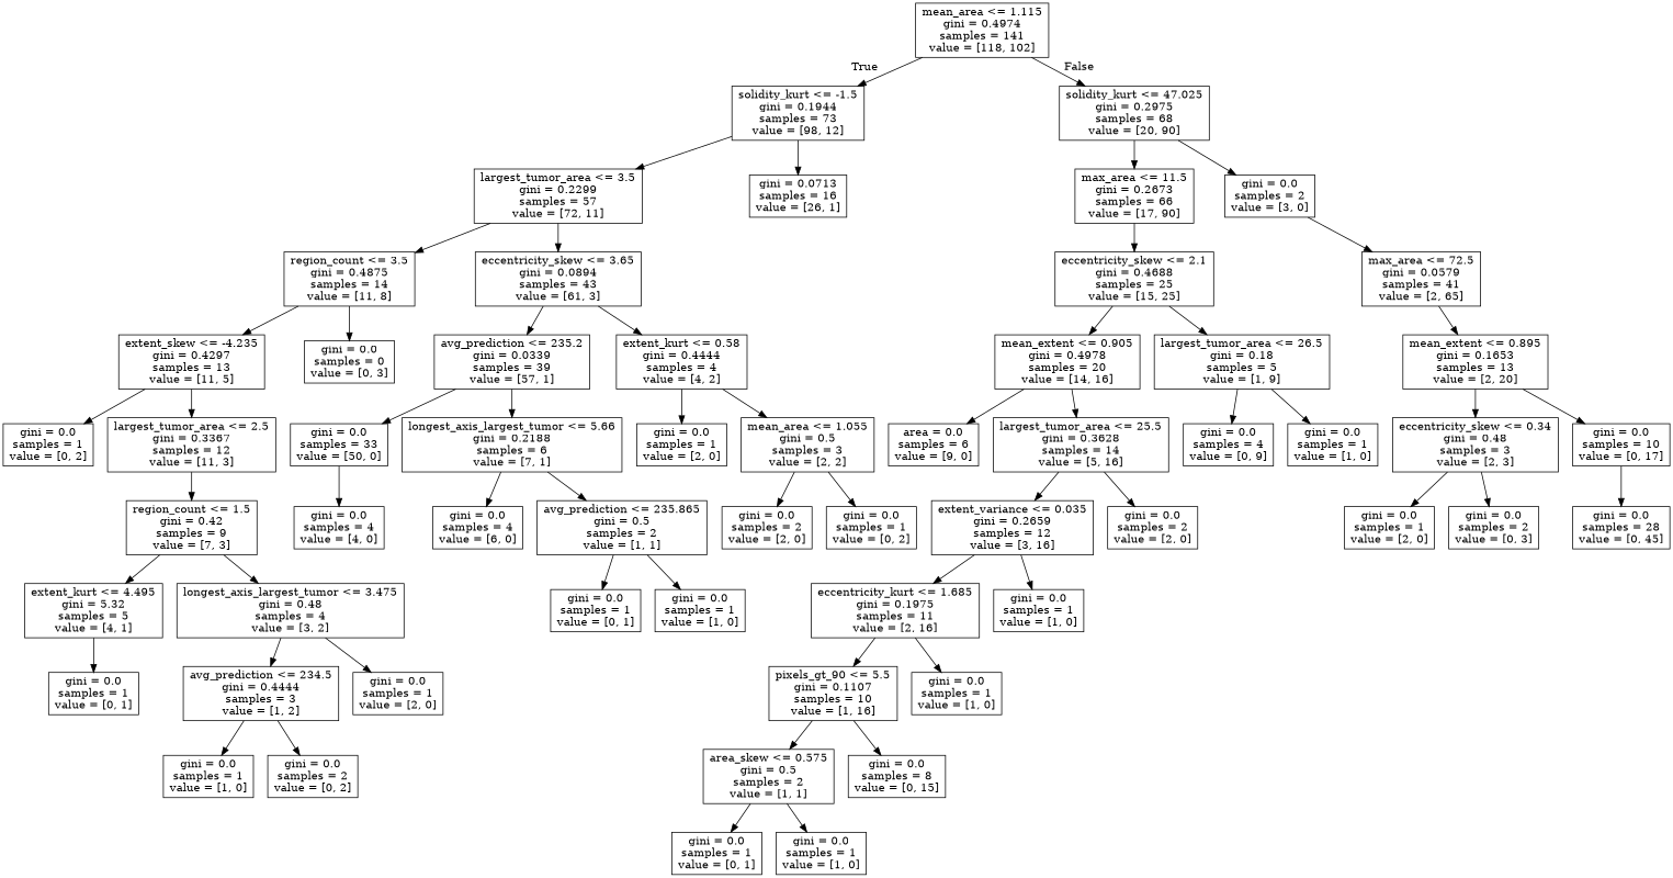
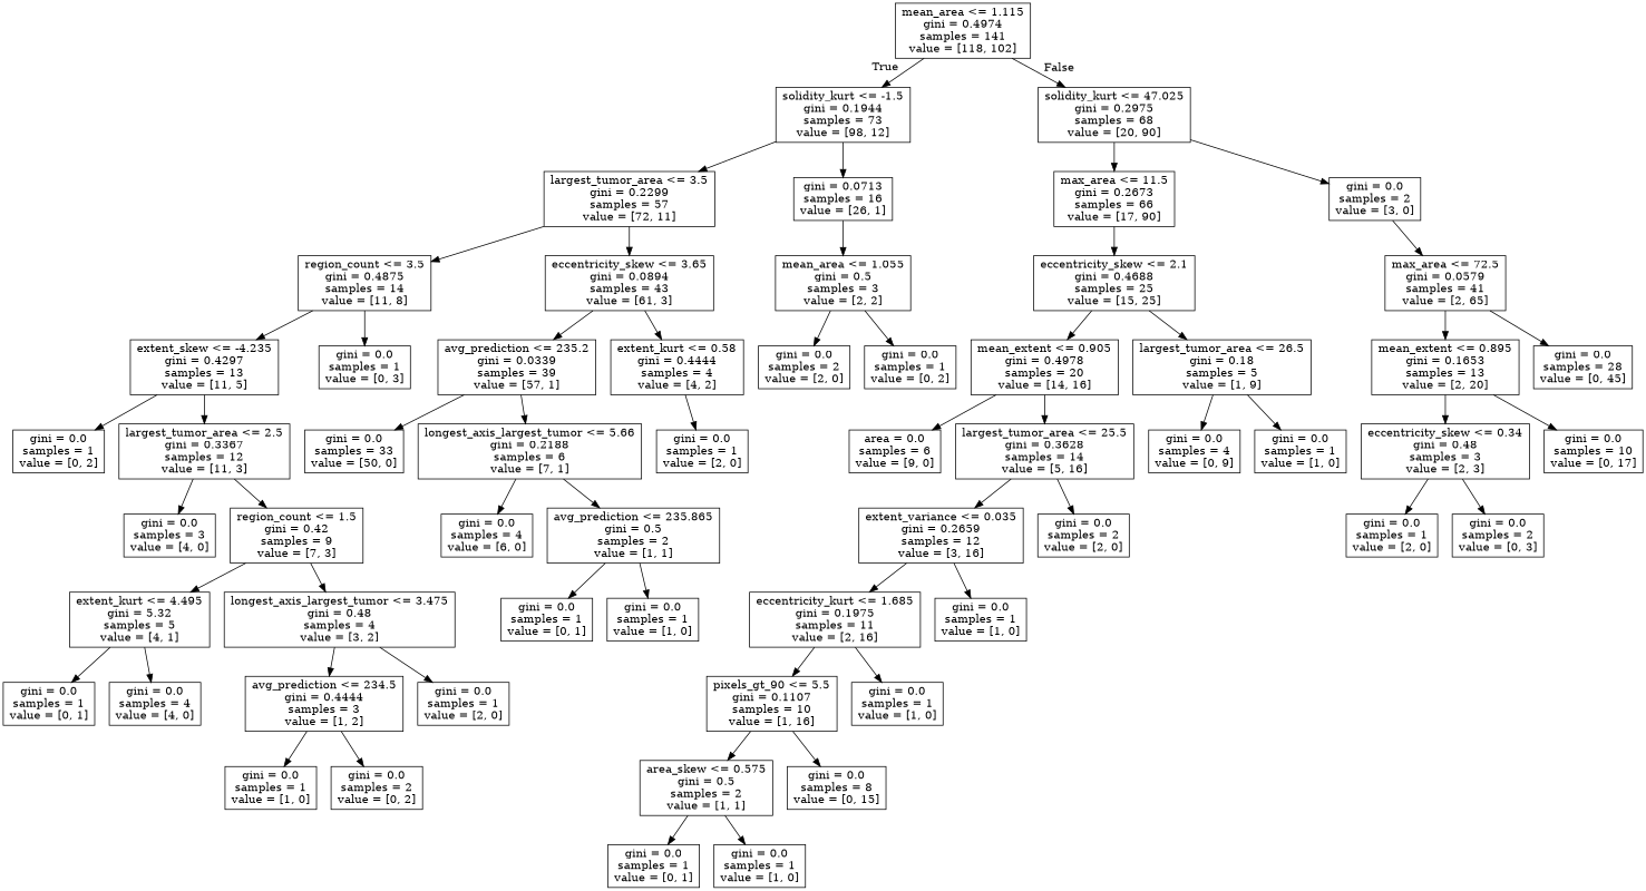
  digraph {
    node [shape=box]
    n1 [label="mean_area <= 1.115\ngini = 0.4974\nsamples = 141\nvalue = [118, 102]"]
    n2 [label="solidity_kurt <= -1.5\ngini = 0.1944\nsamples = 73\nvalue = [98, 12]"]
    n3 [label="solidity_kurt <= 47.025\ngini = 0.2975\nsamples = 68\nvalue = [20, 90]"]
    n4 [label="largest_tumor_area <= 3.5\ngini = 0.2299\nsamples = 57\nvalue = [72, 11]"]
    n5 [label="gini = 0.0713\nsamples = 16\nvalue = [26, 1]"]
    n6 [label="max_area <= 11.5\ngini = 0.2673\nsamples = 66\nvalue = [17, 90]"]
    n7 [label="gini = 0.0\nsamples = 2\nvalue = [3, 0]"]
    n8 [label="region_count <= 3.5\ngini = 0.4875\nsamples = 14\nvalue = [11, 8]"]
    n9 [label="eccentricity_skew <= 3.65\ngini = 0.0894\nsamples = 43\nvalue = [61, 3]"]
    n10 [label="extent_skew <= -4.235\ngini = 0.4297\nsamples = 13\nvalue = [11, 5]"]
-   n11 [label="gini = 0.0\nsamples = 0\nvalue = [0, 3]"]
+   n11 [label="gini = 0.0\nsamples = 1\nvalue = [0, 3]"]
    n12 [label="avg_prediction <= 235.2\ngini = 0.0339\nsamples = 39\nvalue = [57, 1]"]
    n13 [label="extent_kurt <= 0.58\ngini = 0.4444\nsamples = 4\nvalue = [4, 2]"]
    n14 [label="gini = 0.0\nsamples = 1\nvalue = [0, 2]"]
    n15 [label="largest_tumor_area <= 2.5\ngini = 0.3367\nsamples = 12\nvalue = [11, 3]"]
+   n16 [label="gini = 0.0\nsamples = 3\nvalue = [4, 0]"]
    n17 [label="region_count <= 1.5\ngini = 0.42\nsamples = 9\nvalue = [7, 3]"]
    n18 [label="extent_kurt <= 4.495\ngini = 5.32\nsamples = 5\nvalue = [4, 1]"]
    n19 [label="longest_axis_largest_tumor <= 3.475\ngini = 0.48\nsamples = 4\nvalue = [3, 2]"]
    n20 [label="gini = 0.0\nsamples = 1\nvalue = [0, 1]"]
    n21 [label="gini = 0.0\nsamples = 4\nvalue = [4, 0]"]
    n22 [label="avg_prediction <= 234.5\ngini = 0.4444\nsamples = 3\nvalue = [1, 2]"]
    n23 [label="gini = 0.0\nsamples = 1\nvalue = [2, 0]"]
    n24 [label="gini = 0.0\nsamples = 1\nvalue = [1, 0]"]
    n25 [label="gini = 0.0\nsamples = 2\nvalue = [0, 2]"]
    n26 [label="gini = 0.0\nsamples = 33\nvalue = [50, 0]"]
    n27 [label="longest_axis_largest_tumor <= 5.66\ngini = 0.2188\nsamples = 6\nvalue = [7, 1]"]
    n28 [label="gini = 0.0\nsamples = 1\nvalue = [2, 0]"]
    n29 [label="mean_area <= 1.055\ngini = 0.5\nsamples = 3\nvalue = [2, 2]"]
    n30 [label="gini = 0.0\nsamples = 4\nvalue = [6, 0]"]
    n31 [label="avg_prediction <= 235.865\ngini = 0.5\nsamples = 2\nvalue = [1, 1]"]
    n32 [label="gini = 0.0\nsamples = 1\nvalue = [0, 1]"]
    n33 [label="gini = 0.0\nsamples = 1\nvalue = [1, 0]"]
    n34 [label="gini = 0.0\nsamples = 2\nvalue = [2, 0]"]
    n35 [label="gini = 0.0\nsamples = 1\nvalue = [0, 2]"]
    n36 [label="eccentricity_skew <= 2.1\ngini = 0.4688\nsamples = 25\nvalue = [15, 25]"]
    n37 [label="max_area <= 72.5\ngini = 0.0579\nsamples = 41\nvalue = [2, 65]"]
    n38 [label="mean_extent <= 0.905\ngini = 0.4978\nsamples = 20\nvalue = [14, 16]"]
    n39 [label="largest_tumor_area <= 26.5\ngini = 0.18\nsamples = 5\nvalue = [1, 9]"]
    n40 [label="mean_extent <= 0.895\ngini = 0.1653\nsamples = 13\nvalue = [2, 20]"]
    n41 [label="gini = 0.0\nsamples = 28\nvalue = [0, 45]"]
    n42 [label="area = 0.0\nsamples = 6\nvalue = [9, 0]"]
    n43 [label="largest_tumor_area <= 25.5\ngini = 0.3628\nsamples = 14\nvalue = [5, 16]"]
    n44 [label="gini = 0.0\nsamples = 4\nvalue = [0, 9]"]
    n45 [label="gini = 0.0\nsamples = 1\nvalue = [1, 0]"]
    n46 [label="extent_variance <= 0.035\ngini = 0.2659\nsamples = 12\nvalue = [3, 16]"]
    n47 [label="gini = 0.0\nsamples = 2\nvalue = [2, 0]"]
    n48 [label="eccentricity_kurt <= 1.685\ngini = 0.1975\nsamples = 11\nvalue = [2, 16]"]
    n49 [label="gini = 0.0\nsamples = 1\nvalue = [1, 0]"]
    n50 [label="pixels_gt_90 <= 5.5\ngini = 0.1107\nsamples = 10\nvalue = [1, 16]"]
    n51 [label="gini = 0.0\nsamples = 1\nvalue = [1, 0]"]
    n52 [label="area_skew <= 0.575\ngini = 0.5\nsamples = 2\nvalue = [1, 1]"]
    n53 [label="gini = 0.0\nsamples = 8\nvalue = [0, 15]"]
    n54 [label="gini = 0.0\nsamples = 1\nvalue = [0, 1]"]
    n55 [label="gini = 0.0\nsamples = 1\nvalue = [1, 0]"]
    n56 [label="eccentricity_skew <= 0.34\ngini = 0.48\nsamples = 3\nvalue = [2, 3]"]
    n57 [label="gini = 0.0\nsamples = 10\nvalue = [0, 17]"]
    n58 [label="gini = 0.0\nsamples = 1\nvalue = [2, 0]"]
    n59 [label="gini = 0.0\nsamples = 2\nvalue = [0, 3]"]
    n1 -> n2 [headlabel=True labelangle=45 labeldistance=2.5]
    n1 -> n3 [headlabel=False labelangle=-45 labeldistance=2.5]
    n2 -> n4
    n2 -> n5
    n3 -> n6
    n3 -> n7
    n4 -> n8
    n4 -> n9
    n6 -> n36
    n7 -> n37
    n8 -> n10
    n8 -> n11
    n9 -> n12
    n9 -> n13
    n10 -> n14
    n10 -> n15
    n12 -> n26
    n12 -> n27
    n13 -> n28
-   n13 -> n29
+   n5 -> n29
+   n15 -> n16
    n15 -> n17
    n17 -> n18
    n17 -> n19
    n18 -> n20
-   n26 -> n21
+   n18 -> n21
    n19 -> n22
    n19 -> n23
    n22 -> n24
    n22 -> n25
    n27 -> n30
    n27 -> n31
    n29 -> n34
    n29 -> n35
    n31 -> n32
    n31 -> n33
    n36 -> n38
    n36 -> n39
    n37 -> n40
-   n57 -> n41
+   n37 -> n41
    n38 -> n42
    n38 -> n43
    n39 -> n44
    n39 -> n45
    n40 -> n56
    n40 -> n57
    n43 -> n46
    n43 -> n47
    n46 -> n48
    n46 -> n49
    n48 -> n50
    n48 -> n51
    n50 -> n52
    n50 -> n53
    n52 -> n54
    n52 -> n55
    n56 -> n58
    n56 -> n59
  }
